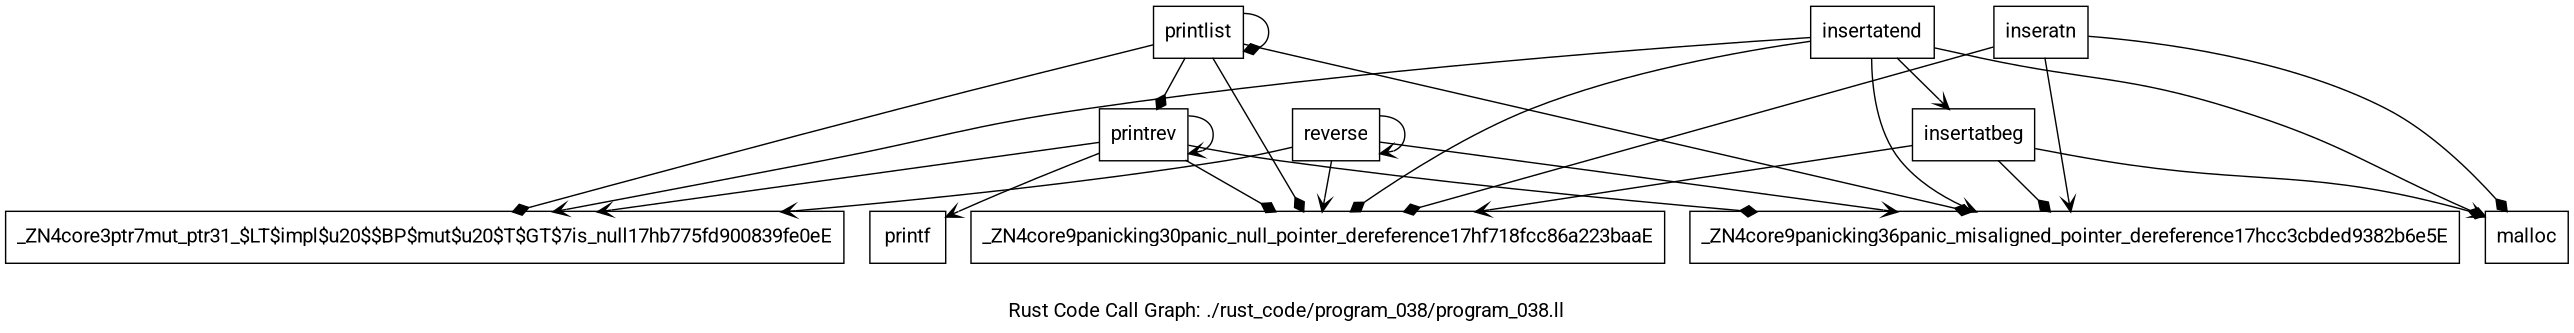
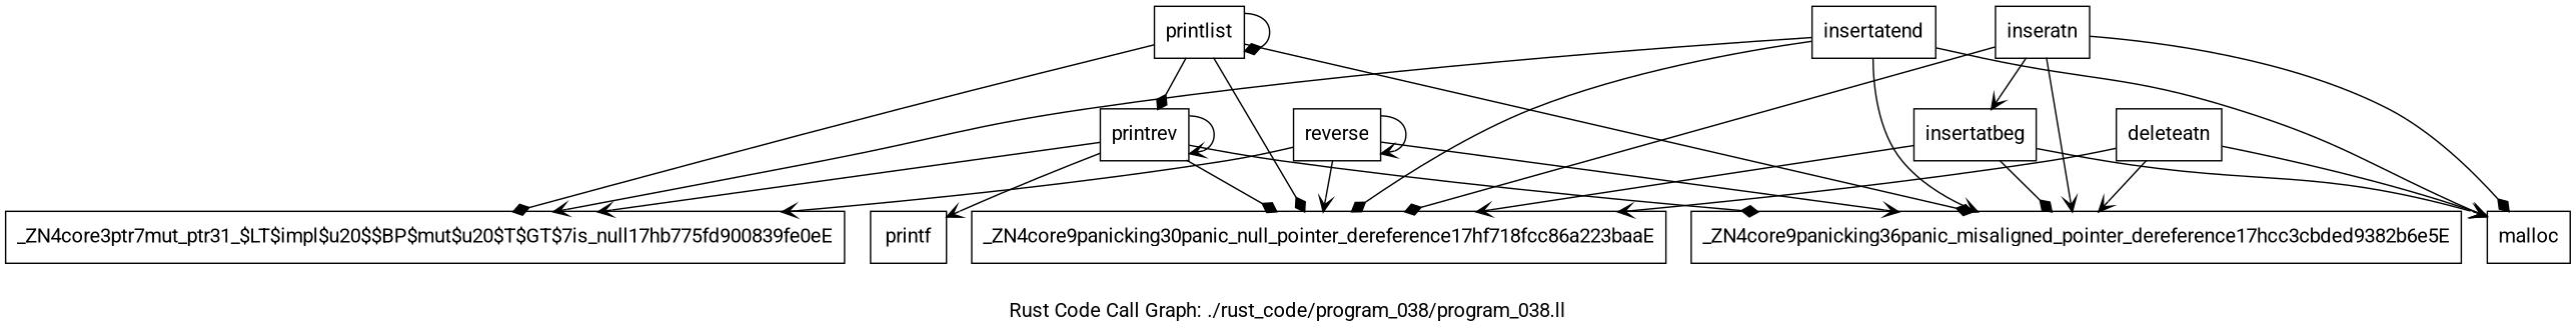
  digraph {
    fontname=Roboto
    label="Rust Code Call Graph: ./rust_code/program_038/program_038.ll"
    node [fontname=Roboto shape=record]
    edge [arrowhead=vee fontname=Roboto]
    n1 [label="{_ZN4core3ptr7mut_ptr31_$LT$impl$u20$$BP$mut$u20$T$GT$7is_null17hb775fd900839fe0eE}"]
    n2 [label="{insertatbeg}"]
    n3 [label="{malloc}"]
    n4 [label="{_ZN4core9panicking36panic_misaligned_pointer_dereference17hcc3cbded9382b6e5E}"]
    n5 [label="{_ZN4core9panicking30panic_null_pointer_dereference17hf718fcc86a223baaE}"]
    n6 [label="{insertatend}"]
    n7 [label="{printlist}"]
    n8 [label="{printrev}"]
    n9 [label="{printf}"]
    n10 [label="{reverse}"]
    n11 [label="{inseratn}"]
-   n2 -> n3 [arrowhead=diamond]
+   n12 [label="{deleteatn}"]
+   n2 -> n3
    n2 -> n4 [arrowhead=diamond]
    n2 -> n5
    n6 -> n1
    n6 -> n3
    n6 -> n4
    n6 -> n5 [arrowhead=diamond]
    n7 -> n1 [arrowhead=diamond]
    n7 -> n4 [arrowhead=diamond]
    n7 -> n5 [arrowhead=diamond]
    n7 -> n7 [arrowhead=diamond]
    n7 -> n8 [arrowhead=diamond]
    n8 -> n1
    n8 -> n4 [arrowhead=diamond]
    n8 -> n5 [arrowhead=diamond]
    n8 -> n8
    n8 -> n9
    n10 -> n1
    n10 -> n4
    n10 -> n5
    n10 -> n10
-   n6 -> n2
+   n11 -> n2
    n11 -> n3 [arrowhead=diamond]
    n11 -> n4
    n11 -> n5 [arrowhead=diamond]
+   n12 -> n3
+   n12 -> n4
+   n12 -> n5
  }
